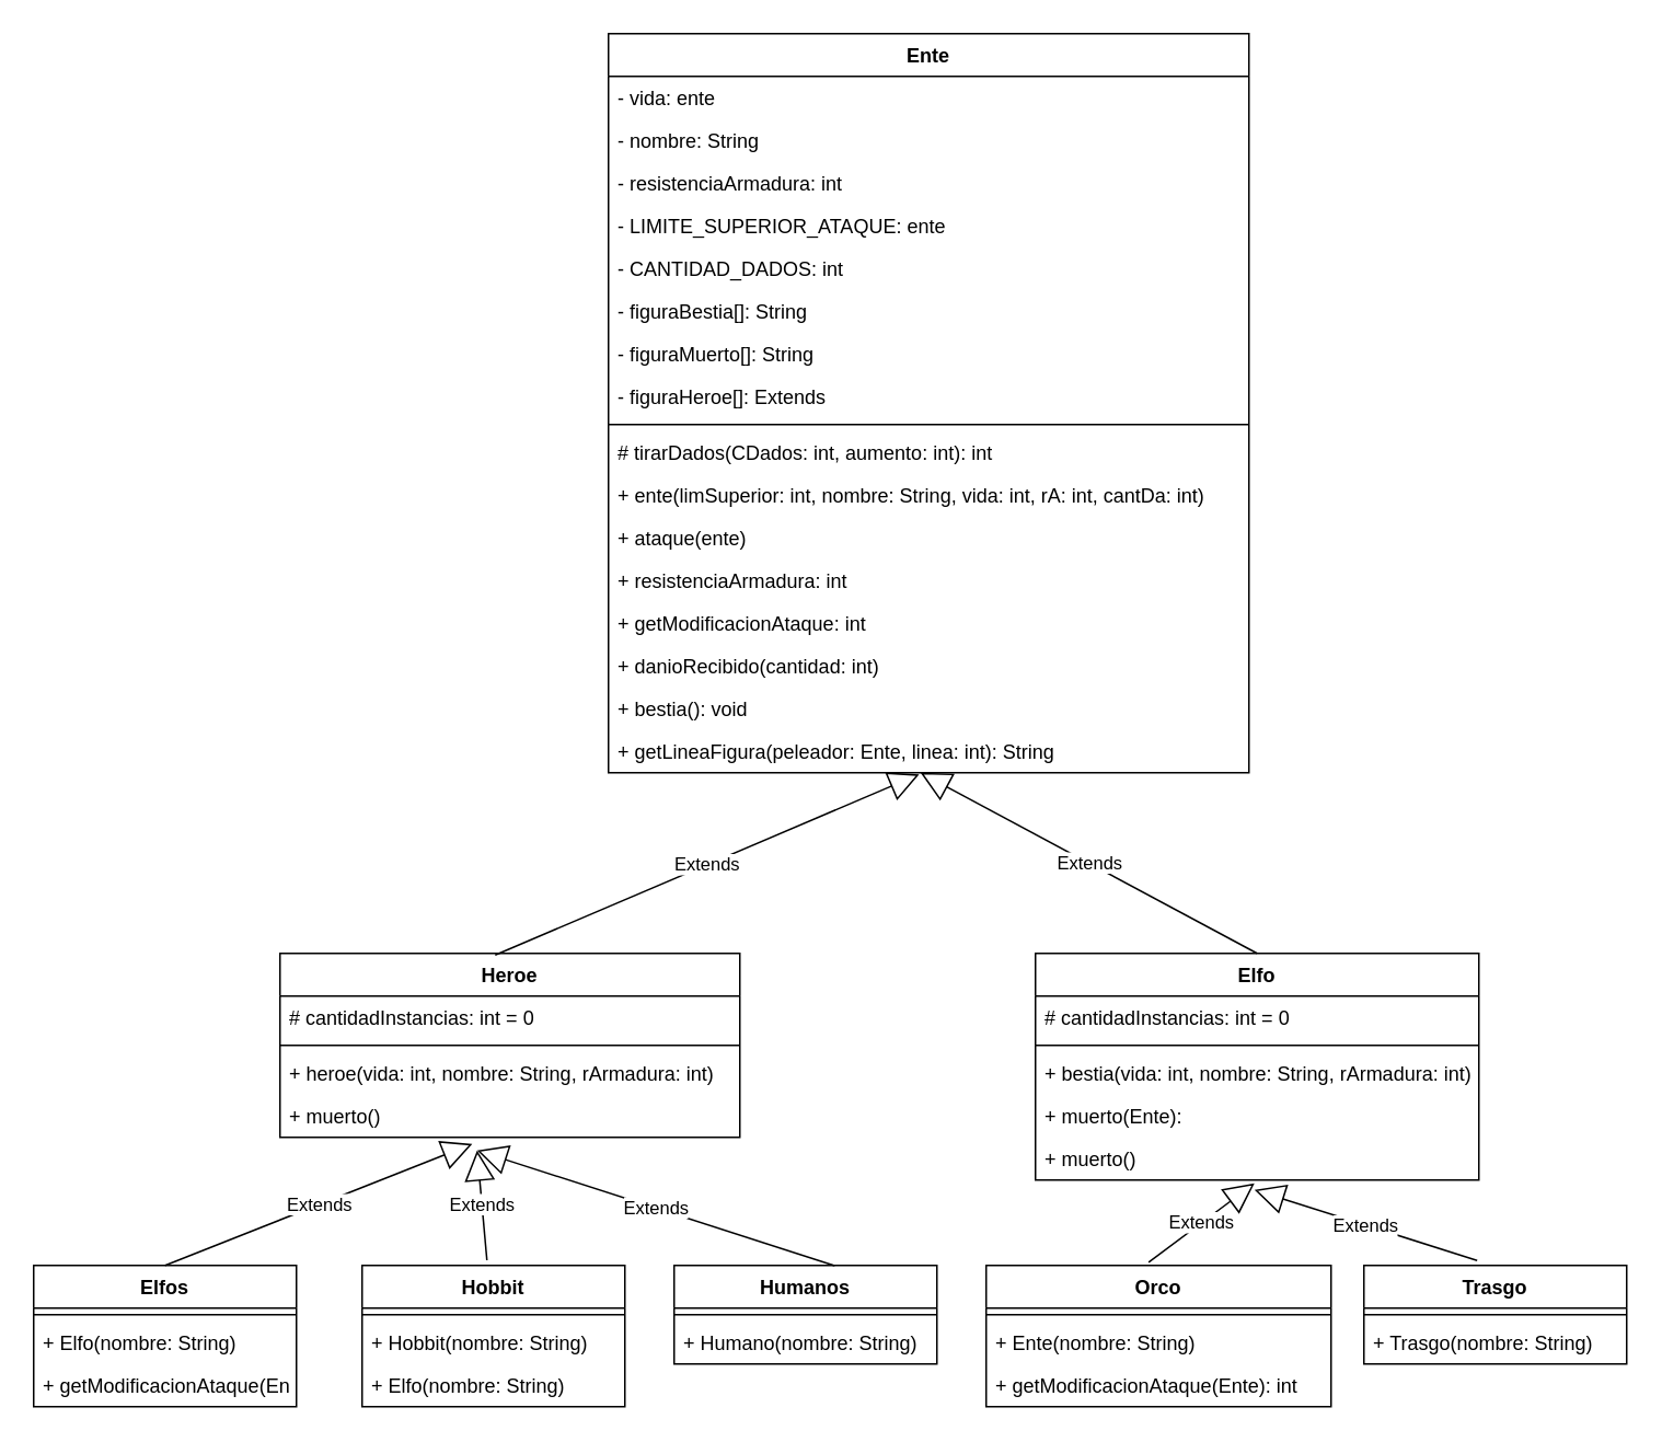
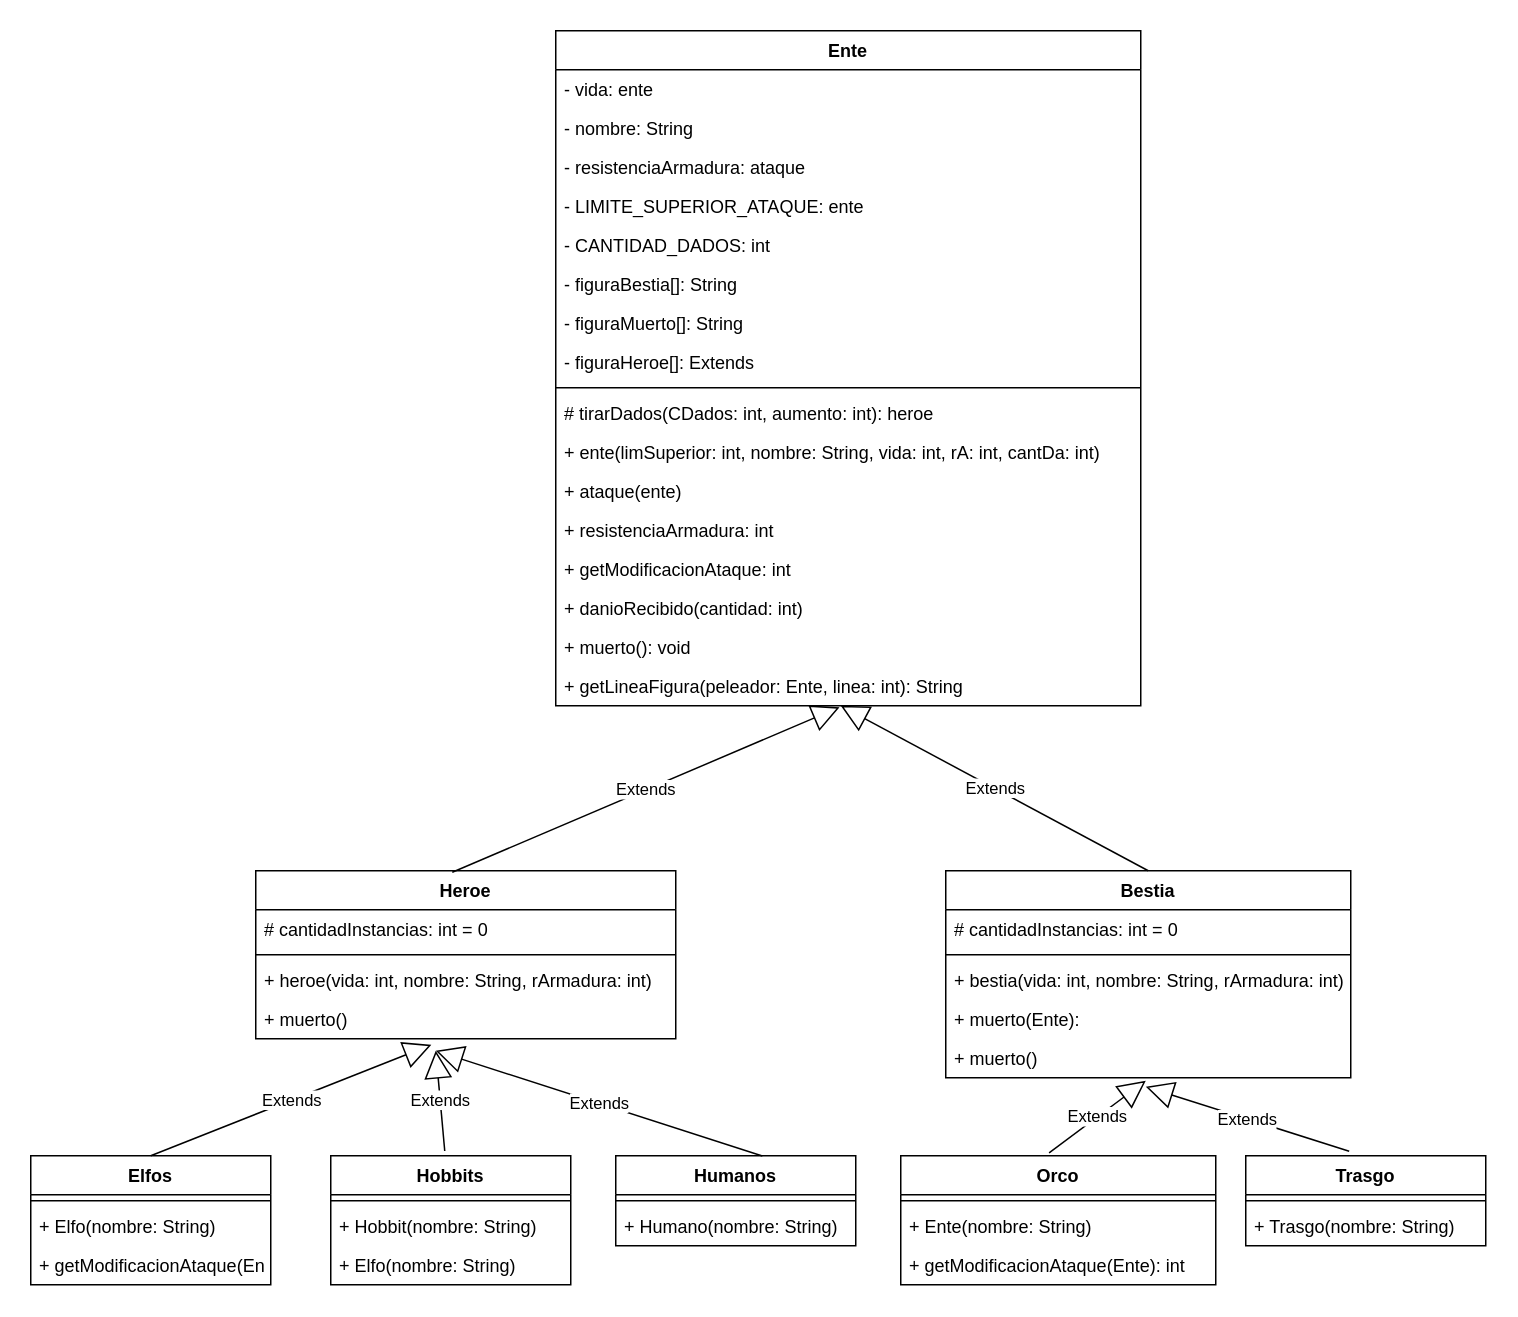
  <mxCell id="0" />
  <mxCell id="1" parent="0" />
  <mxCell id="2" value="Ente" style="swimlane;fontStyle=1;align=center;verticalAlign=top;childLayout=stackLayout;horizontal=1;startSize=26;horizontalStack=0;resizeParent=1;resizeParentMax=0;resizeLast=0;collapsible=1;marginBottom=0;" vertex="1" parent="1"><mxGeometry x="370" y="20" width="390" height="450" as="geometry" /></mxCell>
  <mxCell id="3" value="- vida: ente" style="text;strokeColor=none;fillColor=none;align=left;verticalAlign=top;spacingLeft=4;spacingRight=4;overflow=hidden;rotatable=0;points=[[0,0.5],[1,0.5]];portConstraint=eastwest;" vertex="1" parent="2"><mxGeometry y="26" width="390" height="26" as="geometry" /></mxCell>
  <mxCell id="4" value="- nombre: String" style="text;strokeColor=none;fillColor=none;align=left;verticalAlign=top;spacingLeft=4;spacingRight=4;overflow=hidden;rotatable=0;points=[[0,0.5],[1,0.5]];portConstraint=eastwest;" vertex="1" parent="2"><mxGeometry y="52" width="390" height="26" as="geometry" /></mxCell>
- <mxCell id="5" value="- resistenciaArmadura: int" style="text;strokeColor=none;fillColor=none;align=left;verticalAlign=top;spacingLeft=4;spacingRight=4;overflow=hidden;rotatable=0;points=[[0,0.5],[1,0.5]];portConstraint=eastwest;" vertex="1" parent="2"><mxGeometry y="78" width="390" height="26" as="geometry" /></mxCell>
+ <mxCell id="5" value="- resistenciaArmadura: ataque" style="text;strokeColor=none;fillColor=none;align=left;verticalAlign=top;spacingLeft=4;spacingRight=4;overflow=hidden;rotatable=0;points=[[0,0.5],[1,0.5]];portConstraint=eastwest;" vertex="1" parent="2"><mxGeometry y="78" width="390" height="26" as="geometry" /></mxCell>
  <mxCell id="6" value="- LIMITE_SUPERIOR_ATAQUE: ente" style="text;strokeColor=none;fillColor=none;align=left;verticalAlign=top;spacingLeft=4;spacingRight=4;overflow=hidden;rotatable=0;points=[[0,0.5],[1,0.5]];portConstraint=eastwest;" vertex="1" parent="2"><mxGeometry y="104" width="390" height="26" as="geometry" /></mxCell>
  <mxCell id="7" value="- CANTIDAD_DADOS: int" style="text;strokeColor=none;fillColor=none;align=left;verticalAlign=top;spacingLeft=4;spacingRight=4;overflow=hidden;rotatable=0;points=[[0,0.5],[1,0.5]];portConstraint=eastwest;" vertex="1" parent="2"><mxGeometry y="130" width="390" height="26" as="geometry" /></mxCell>
  <mxCell id="8" value="- figuraBestia[]: String" style="text;strokeColor=none;fillColor=none;align=left;verticalAlign=top;spacingLeft=4;spacingRight=4;overflow=hidden;rotatable=0;points=[[0,0.5],[1,0.5]];portConstraint=eastwest;" vertex="1" parent="2"><mxGeometry y="156" width="390" height="26" as="geometry" /></mxCell>
  <mxCell id="9" value="- figuraMuerto[]: String" style="text;strokeColor=none;fillColor=none;align=left;verticalAlign=top;spacingLeft=4;spacingRight=4;overflow=hidden;rotatable=0;points=[[0,0.5],[1,0.5]];portConstraint=eastwest;" vertex="1" parent="2"><mxGeometry y="182" width="390" height="26" as="geometry" /></mxCell>
  <mxCell id="10" value="- figuraHeroe[]: Extends" style="text;strokeColor=none;fillColor=none;align=left;verticalAlign=top;spacingLeft=4;spacingRight=4;overflow=hidden;rotatable=0;points=[[0,0.5],[1,0.5]];portConstraint=eastwest;" vertex="1" parent="2"><mxGeometry y="208" width="390" height="26" as="geometry" /></mxCell>
  <mxCell id="11" value="" style="line;strokeWidth=1;fillColor=none;align=left;verticalAlign=middle;spacingTop=-1;spacingLeft=3;spacingRight=3;rotatable=0;labelPosition=right;points=[];portConstraint=eastwest;" vertex="1" parent="2"><mxGeometry y="234" width="390" height="8" as="geometry" /></mxCell>
- <mxCell id="12" value="# tirarDados(CDados: int, aumento: int): int" style="text;strokeColor=none;fillColor=none;align=left;verticalAlign=top;spacingLeft=4;spacingRight=4;overflow=hidden;rotatable=0;points=[[0,0.5],[1,0.5]];portConstraint=eastwest;" vertex="1" parent="2"><mxGeometry y="242" width="390" height="26" as="geometry" /></mxCell>
+ <mxCell id="12" value="# tirarDados(CDados: int, aumento: int): heroe" style="text;strokeColor=none;fillColor=none;align=left;verticalAlign=top;spacingLeft=4;spacingRight=4;overflow=hidden;rotatable=0;points=[[0,0.5],[1,0.5]];portConstraint=eastwest;" vertex="1" parent="2"><mxGeometry y="242" width="390" height="26" as="geometry" /></mxCell>
  <mxCell id="13" value="+ ente(limSuperior: int, nombre: String, vida: int, rA: int, cantDa: int)" style="text;strokeColor=none;fillColor=none;align=left;verticalAlign=top;spacingLeft=4;spacingRight=4;overflow=hidden;rotatable=0;points=[[0,0.5],[1,0.5]];portConstraint=eastwest;" vertex="1" parent="2"><mxGeometry y="268" width="390" height="26" as="geometry" /></mxCell>
  <mxCell id="14" value="+ ataque(ente)" style="text;strokeColor=none;fillColor=none;align=left;verticalAlign=top;spacingLeft=4;spacingRight=4;overflow=hidden;rotatable=0;points=[[0,0.5],[1,0.5]];portConstraint=eastwest;" vertex="1" parent="2"><mxGeometry y="294" width="390" height="26" as="geometry" /></mxCell>
  <mxCell id="15" value="+ resistenciaArmadura: int" style="text;strokeColor=none;fillColor=none;align=left;verticalAlign=top;spacingLeft=4;spacingRight=4;overflow=hidden;rotatable=0;points=[[0,0.5],[1,0.5]];portConstraint=eastwest;" vertex="1" parent="2"><mxGeometry y="320" width="390" height="26" as="geometry" /></mxCell>
  <mxCell id="16" value="+ getModificacionAtaque: int" style="text;strokeColor=none;fillColor=none;align=left;verticalAlign=top;spacingLeft=4;spacingRight=4;overflow=hidden;rotatable=0;points=[[0,0.5],[1,0.5]];portConstraint=eastwest;" vertex="1" parent="2"><mxGeometry y="346" width="390" height="26" as="geometry" /></mxCell>
  <mxCell id="17" value="+ danioRecibido(cantidad: int)" style="text;strokeColor=none;fillColor=none;align=left;verticalAlign=top;spacingLeft=4;spacingRight=4;overflow=hidden;rotatable=0;points=[[0,0.5],[1,0.5]];portConstraint=eastwest;" vertex="1" parent="2"><mxGeometry y="372" width="390" height="26" as="geometry" /></mxCell>
- <mxCell id="18" value="+ bestia(): void" style="text;strokeColor=none;fillColor=none;align=left;verticalAlign=top;spacingLeft=4;spacingRight=4;overflow=hidden;rotatable=0;points=[[0,0.5],[1,0.5]];portConstraint=eastwest;" vertex="1" parent="2"><mxGeometry y="398" width="390" height="26" as="geometry" /></mxCell>
+ <mxCell id="18" value="+ muerto(): void" style="text;strokeColor=none;fillColor=none;align=left;verticalAlign=top;spacingLeft=4;spacingRight=4;overflow=hidden;rotatable=0;points=[[0,0.5],[1,0.5]];portConstraint=eastwest;" vertex="1" parent="2"><mxGeometry y="398" width="390" height="26" as="geometry" /></mxCell>
  <mxCell id="19" value="+ getLineaFigura(peleador: Ente, linea: int): String" style="text;strokeColor=none;fillColor=none;align=left;verticalAlign=top;spacingLeft=4;spacingRight=4;overflow=hidden;rotatable=0;points=[[0,0.5],[1,0.5]];portConstraint=eastwest;" vertex="1" parent="2"><mxGeometry y="424" width="390" height="26" as="geometry" /></mxCell>
  <mxCell id="20" value="Heroe" style="swimlane;fontStyle=1;align=center;verticalAlign=top;childLayout=stackLayout;horizontal=1;startSize=26;horizontalStack=0;resizeParent=1;resizeParentMax=0;resizeLast=0;collapsible=1;marginBottom=0;" vertex="1" parent="1"><mxGeometry x="170" y="580" width="280" height="112" as="geometry" /></mxCell>
  <mxCell id="21" value="# cantidadInstancias: int = 0" style="text;strokeColor=none;fillColor=none;align=left;verticalAlign=top;spacingLeft=4;spacingRight=4;overflow=hidden;rotatable=0;points=[[0,0.5],[1,0.5]];portConstraint=eastwest;" vertex="1" parent="20"><mxGeometry y="26" width="280" height="26" as="geometry" /></mxCell>
  <mxCell id="22" value="" style="line;strokeWidth=1;fillColor=none;align=left;verticalAlign=middle;spacingTop=-1;spacingLeft=3;spacingRight=3;rotatable=0;labelPosition=right;points=[];portConstraint=eastwest;" vertex="1" parent="20"><mxGeometry y="52" width="280" height="8" as="geometry" /></mxCell>
  <mxCell id="23" value="+ heroe(vida: int, nombre: String, rArmadura: int)" style="text;strokeColor=none;fillColor=none;align=left;verticalAlign=top;spacingLeft=4;spacingRight=4;overflow=hidden;rotatable=0;points=[[0,0.5],[1,0.5]];portConstraint=eastwest;" vertex="1" parent="20"><mxGeometry y="60" width="280" height="26" as="geometry" /></mxCell>
  <mxCell id="24" value="+ muerto()" style="text;strokeColor=none;fillColor=none;align=left;verticalAlign=top;spacingLeft=4;spacingRight=4;overflow=hidden;rotatable=0;points=[[0,0.5],[1,0.5]];portConstraint=eastwest;" vertex="1" parent="20"><mxGeometry y="86" width="280" height="26" as="geometry" /></mxCell>
- <mxCell id="25" value="Elfo" style="swimlane;fontStyle=1;align=center;verticalAlign=top;childLayout=stackLayout;horizontal=1;startSize=26;horizontalStack=0;resizeParent=1;resizeParentMax=0;resizeLast=0;collapsible=1;marginBottom=0;" vertex="1" parent="1"><mxGeometry x="630" y="580" width="270" height="138" as="geometry" /></mxCell>
+ <mxCell id="25" value="Bestia" style="swimlane;fontStyle=1;align=center;verticalAlign=top;childLayout=stackLayout;horizontal=1;startSize=26;horizontalStack=0;resizeParent=1;resizeParentMax=0;resizeLast=0;collapsible=1;marginBottom=0;" vertex="1" parent="1"><mxGeometry x="630" y="580" width="270" height="138" as="geometry" /></mxCell>
  <mxCell id="26" value="# cantidadInstancias: int = 0" style="text;strokeColor=none;fillColor=none;align=left;verticalAlign=top;spacingLeft=4;spacingRight=4;overflow=hidden;rotatable=0;points=[[0,0.5],[1,0.5]];portConstraint=eastwest;" vertex="1" parent="25"><mxGeometry y="26" width="270" height="26" as="geometry" /></mxCell>
  <mxCell id="27" value="" style="line;strokeWidth=1;fillColor=none;align=left;verticalAlign=middle;spacingTop=-1;spacingLeft=3;spacingRight=3;rotatable=0;labelPosition=right;points=[];portConstraint=eastwest;" vertex="1" parent="25"><mxGeometry y="52" width="270" height="8" as="geometry" /></mxCell>
  <mxCell id="28" value="+ bestia(vida: int, nombre: String, rArmadura: int)" style="text;strokeColor=none;fillColor=none;align=left;verticalAlign=top;spacingLeft=4;spacingRight=4;overflow=hidden;rotatable=0;points=[[0,0.5],[1,0.5]];portConstraint=eastwest;" vertex="1" parent="25"><mxGeometry y="60" width="270" height="26" as="geometry" /></mxCell>
  <mxCell id="29" value="+ muerto(Ente): " style="text;strokeColor=none;fillColor=none;align=left;verticalAlign=top;spacingLeft=4;spacingRight=4;overflow=hidden;rotatable=0;points=[[0,0.5],[1,0.5]];portConstraint=eastwest;" vertex="1" parent="25"><mxGeometry y="86" width="270" height="26" as="geometry" /></mxCell>
  <mxCell id="30" value="+ muerto()" style="text;strokeColor=none;fillColor=none;align=left;verticalAlign=top;spacingLeft=4;spacingRight=4;overflow=hidden;rotatable=0;points=[[0,0.5],[1,0.5]];portConstraint=eastwest;" vertex="1" parent="25"><mxGeometry y="112" width="270" height="26" as="geometry" /></mxCell>
  <mxCell id="31" value="Elfos" style="swimlane;fontStyle=1;align=center;verticalAlign=top;childLayout=stackLayout;horizontal=1;startSize=26;horizontalStack=0;resizeParent=1;resizeParentMax=0;resizeLast=0;collapsible=1;marginBottom=0;" vertex="1" parent="1"><mxGeometry x="20" y="770" width="160" height="86" as="geometry" /></mxCell>
  <mxCell id="32" value="" style="line;strokeWidth=1;fillColor=none;align=left;verticalAlign=middle;spacingTop=-1;spacingLeft=3;spacingRight=3;rotatable=0;labelPosition=right;points=[];portConstraint=eastwest;" vertex="1" parent="31"><mxGeometry y="26" width="160" height="8" as="geometry" /></mxCell>
  <mxCell id="33" value="+ Elfo(nombre: String)" style="text;strokeColor=none;fillColor=none;align=left;verticalAlign=top;spacingLeft=4;spacingRight=4;overflow=hidden;rotatable=0;points=[[0,0.5],[1,0.5]];portConstraint=eastwest;" vertex="1" parent="31"><mxGeometry y="34" width="160" height="26" as="geometry" /></mxCell>
  <mxCell id="34" value="+ getModificacionAtaque(Ente): int" style="text;strokeColor=none;fillColor=none;align=left;verticalAlign=top;spacingLeft=4;spacingRight=4;overflow=hidden;rotatable=0;points=[[0,0.5],[1,0.5]];portConstraint=eastwest;" vertex="1" parent="31"><mxGeometry y="60" width="160" height="26" as="geometry" /></mxCell>
- <mxCell id="35" value="Hobbit" style="swimlane;fontStyle=1;align=center;verticalAlign=top;childLayout=stackLayout;horizontal=1;startSize=26;horizontalStack=0;resizeParent=1;resizeParentMax=0;resizeLast=0;collapsible=1;marginBottom=0;" vertex="1" parent="1"><mxGeometry x="220" y="770" width="160" height="86" as="geometry" /></mxCell>
+ <mxCell id="35" value="Hobbits" style="swimlane;fontStyle=1;align=center;verticalAlign=top;childLayout=stackLayout;horizontal=1;startSize=26;horizontalStack=0;resizeParent=1;resizeParentMax=0;resizeLast=0;collapsible=1;marginBottom=0;" vertex="1" parent="1"><mxGeometry x="220" y="770" width="160" height="86" as="geometry" /></mxCell>
  <mxCell id="36" value="" style="line;strokeWidth=1;fillColor=none;align=left;verticalAlign=middle;spacingTop=-1;spacingLeft=3;spacingRight=3;rotatable=0;labelPosition=right;points=[];portConstraint=eastwest;" vertex="1" parent="35"><mxGeometry y="26" width="160" height="8" as="geometry" /></mxCell>
  <mxCell id="37" value="+ Hobbit(nombre: String)" style="text;strokeColor=none;fillColor=none;align=left;verticalAlign=top;spacingLeft=4;spacingRight=4;overflow=hidden;rotatable=0;points=[[0,0.5],[1,0.5]];portConstraint=eastwest;" vertex="1" parent="35"><mxGeometry y="34" width="160" height="26" as="geometry" /></mxCell>
  <mxCell id="38" value="+ Elfo(nombre: String)" style="text;strokeColor=none;fillColor=none;align=left;verticalAlign=top;spacingLeft=4;spacingRight=4;overflow=hidden;rotatable=0;points=[[0,0.5],[1,0.5]];portConstraint=eastwest;" vertex="1" parent="35"><mxGeometry y="60" width="160" height="26" as="geometry" /></mxCell>
  <mxCell id="39" value="Humanos" style="swimlane;fontStyle=1;align=center;verticalAlign=top;childLayout=stackLayout;horizontal=1;startSize=26;horizontalStack=0;resizeParent=1;resizeParentMax=0;resizeLast=0;collapsible=1;marginBottom=0;" vertex="1" parent="1"><mxGeometry x="410" y="770" width="160" height="60" as="geometry" /></mxCell>
  <mxCell id="40" value="" style="line;strokeWidth=1;fillColor=none;align=left;verticalAlign=middle;spacingTop=-1;spacingLeft=3;spacingRight=3;rotatable=0;labelPosition=right;points=[];portConstraint=eastwest;" vertex="1" parent="39"><mxGeometry y="26" width="160" height="8" as="geometry" /></mxCell>
  <mxCell id="41" value="+ Humano(nombre: String)" style="text;strokeColor=none;fillColor=none;align=left;verticalAlign=top;spacingLeft=4;spacingRight=4;overflow=hidden;rotatable=0;points=[[0,0.5],[1,0.5]];portConstraint=eastwest;" vertex="1" parent="39"><mxGeometry y="34" width="160" height="26" as="geometry" /></mxCell>
  <mxCell id="42" value="Extends" style="endArrow=block;endSize=16;endFill=0;html=1;exitX=0.475;exitY=-0.037;exitDx=0;exitDy=0;exitPerimeter=0;" edge="1" parent="1" source="35"><mxGeometry width="160" relative="1" as="geometry"><mxPoint x="170" y="790" as="sourcePoint" /><mxPoint x="290" y="700" as="targetPoint" /></mxGeometry></mxCell>
  <mxCell id="43" value="Extends" style="endArrow=block;endSize=16;endFill=0;html=1;exitX=0.611;exitY=0.003;exitDx=0;exitDy=0;exitPerimeter=0;" edge="1" parent="1" source="39"><mxGeometry width="160" relative="1" as="geometry"><mxPoint x="170" y="790" as="sourcePoint" /><mxPoint x="290" y="700" as="targetPoint" /></mxGeometry></mxCell>
  <mxCell id="44" value="Orco" style="swimlane;fontStyle=1;align=center;verticalAlign=top;childLayout=stackLayout;horizontal=1;startSize=26;horizontalStack=0;resizeParent=1;resizeParentMax=0;resizeLast=0;collapsible=1;marginBottom=0;" vertex="1" parent="1"><mxGeometry x="600" y="770" width="210" height="86" as="geometry" /></mxCell>
  <mxCell id="45" value="" style="line;strokeWidth=1;fillColor=none;align=left;verticalAlign=middle;spacingTop=-1;spacingLeft=3;spacingRight=3;rotatable=0;labelPosition=right;points=[];portConstraint=eastwest;" vertex="1" parent="44"><mxGeometry y="26" width="210" height="8" as="geometry" /></mxCell>
  <mxCell id="46" value="+ Ente(nombre: String)" style="text;strokeColor=none;fillColor=none;align=left;verticalAlign=top;spacingLeft=4;spacingRight=4;overflow=hidden;rotatable=0;points=[[0,0.5],[1,0.5]];portConstraint=eastwest;" vertex="1" parent="44"><mxGeometry y="34" width="210" height="26" as="geometry" /></mxCell>
  <mxCell id="47" value="+ getModificacionAtaque(Ente): int" style="text;strokeColor=none;fillColor=none;align=left;verticalAlign=top;spacingLeft=4;spacingRight=4;overflow=hidden;rotatable=0;points=[[0,0.5],[1,0.5]];portConstraint=eastwest;" vertex="1" parent="44"><mxGeometry y="60" width="210" height="26" as="geometry" /></mxCell>
  <mxCell id="48" value="Trasgo" style="swimlane;fontStyle=1;align=center;verticalAlign=top;childLayout=stackLayout;horizontal=1;startSize=26;horizontalStack=0;resizeParent=1;resizeParentMax=0;resizeLast=0;collapsible=1;marginBottom=0;" vertex="1" parent="1"><mxGeometry x="830" y="770" width="160" height="60" as="geometry" /></mxCell>
  <mxCell id="49" value="" style="line;strokeWidth=1;fillColor=none;align=left;verticalAlign=middle;spacingTop=-1;spacingLeft=3;spacingRight=3;rotatable=0;labelPosition=right;points=[];portConstraint=eastwest;" vertex="1" parent="48"><mxGeometry y="26" width="160" height="8" as="geometry" /></mxCell>
  <mxCell id="50" value="+ Trasgo(nombre: String)" style="text;strokeColor=none;fillColor=none;align=left;verticalAlign=top;spacingLeft=4;spacingRight=4;overflow=hidden;rotatable=0;points=[[0,0.5],[1,0.5]];portConstraint=eastwest;" vertex="1" parent="48"><mxGeometry y="34" width="160" height="26" as="geometry" /></mxCell>
  <mxCell id="51" value="Extends" style="endArrow=block;endSize=16;endFill=0;html=1;exitX=0.5;exitY=0;exitDx=0;exitDy=0;entryX=0.418;entryY=1.154;entryDx=0;entryDy=0;entryPerimeter=0;" edge="1" parent="1" source="31" target="24"><mxGeometry width="160" relative="1" as="geometry"><mxPoint x="270" y="680" as="sourcePoint" /><mxPoint x="430" y="680" as="targetPoint" /></mxGeometry></mxCell>
  <mxCell id="52" value="Extends" style="endArrow=block;endSize=16;endFill=0;html=1;entryX=0.485;entryY=1.038;entryDx=0;entryDy=0;entryPerimeter=0;exitX=0.468;exitY=0.009;exitDx=0;exitDy=0;exitPerimeter=0;" edge="1" parent="1" source="20" target="19"><mxGeometry width="160" relative="1" as="geometry"><mxPoint x="270" y="680" as="sourcePoint" /><mxPoint x="430" y="680" as="targetPoint" /></mxGeometry></mxCell>
  <mxCell id="53" value="Extends" style="endArrow=block;endSize=16;endFill=0;html=1;exitX=0.471;exitY=-0.023;exitDx=0;exitDy=0;exitPerimeter=0;entryX=0.494;entryY=1.077;entryDx=0;entryDy=0;entryPerimeter=0;" edge="1" parent="1" source="44" target="30"><mxGeometry width="160" relative="1" as="geometry"><mxPoint x="660" y="630" as="sourcePoint" /><mxPoint x="820" y="630" as="targetPoint" /></mxGeometry></mxCell>
  <mxCell id="54" value="Extends" style="endArrow=block;endSize=16;endFill=0;html=1;entryX=0.494;entryY=1.231;entryDx=0;entryDy=0;entryPerimeter=0;exitX=0.431;exitY=-0.05;exitDx=0;exitDy=0;exitPerimeter=0;" edge="1" parent="1" source="48" target="30"><mxGeometry width="160" relative="1" as="geometry"><mxPoint x="660" y="630" as="sourcePoint" /><mxPoint x="820" y="630" as="targetPoint" /></mxGeometry></mxCell>
  <mxCell id="55" value="Extends" style="endArrow=block;endSize=16;endFill=0;html=1;exitX=0.5;exitY=0;exitDx=0;exitDy=0;" edge="1" parent="1" source="25"><mxGeometry width="160" relative="1" as="geometry"><mxPoint x="660" y="630" as="sourcePoint" /><mxPoint x="560" y="470" as="targetPoint" /></mxGeometry></mxCell>
